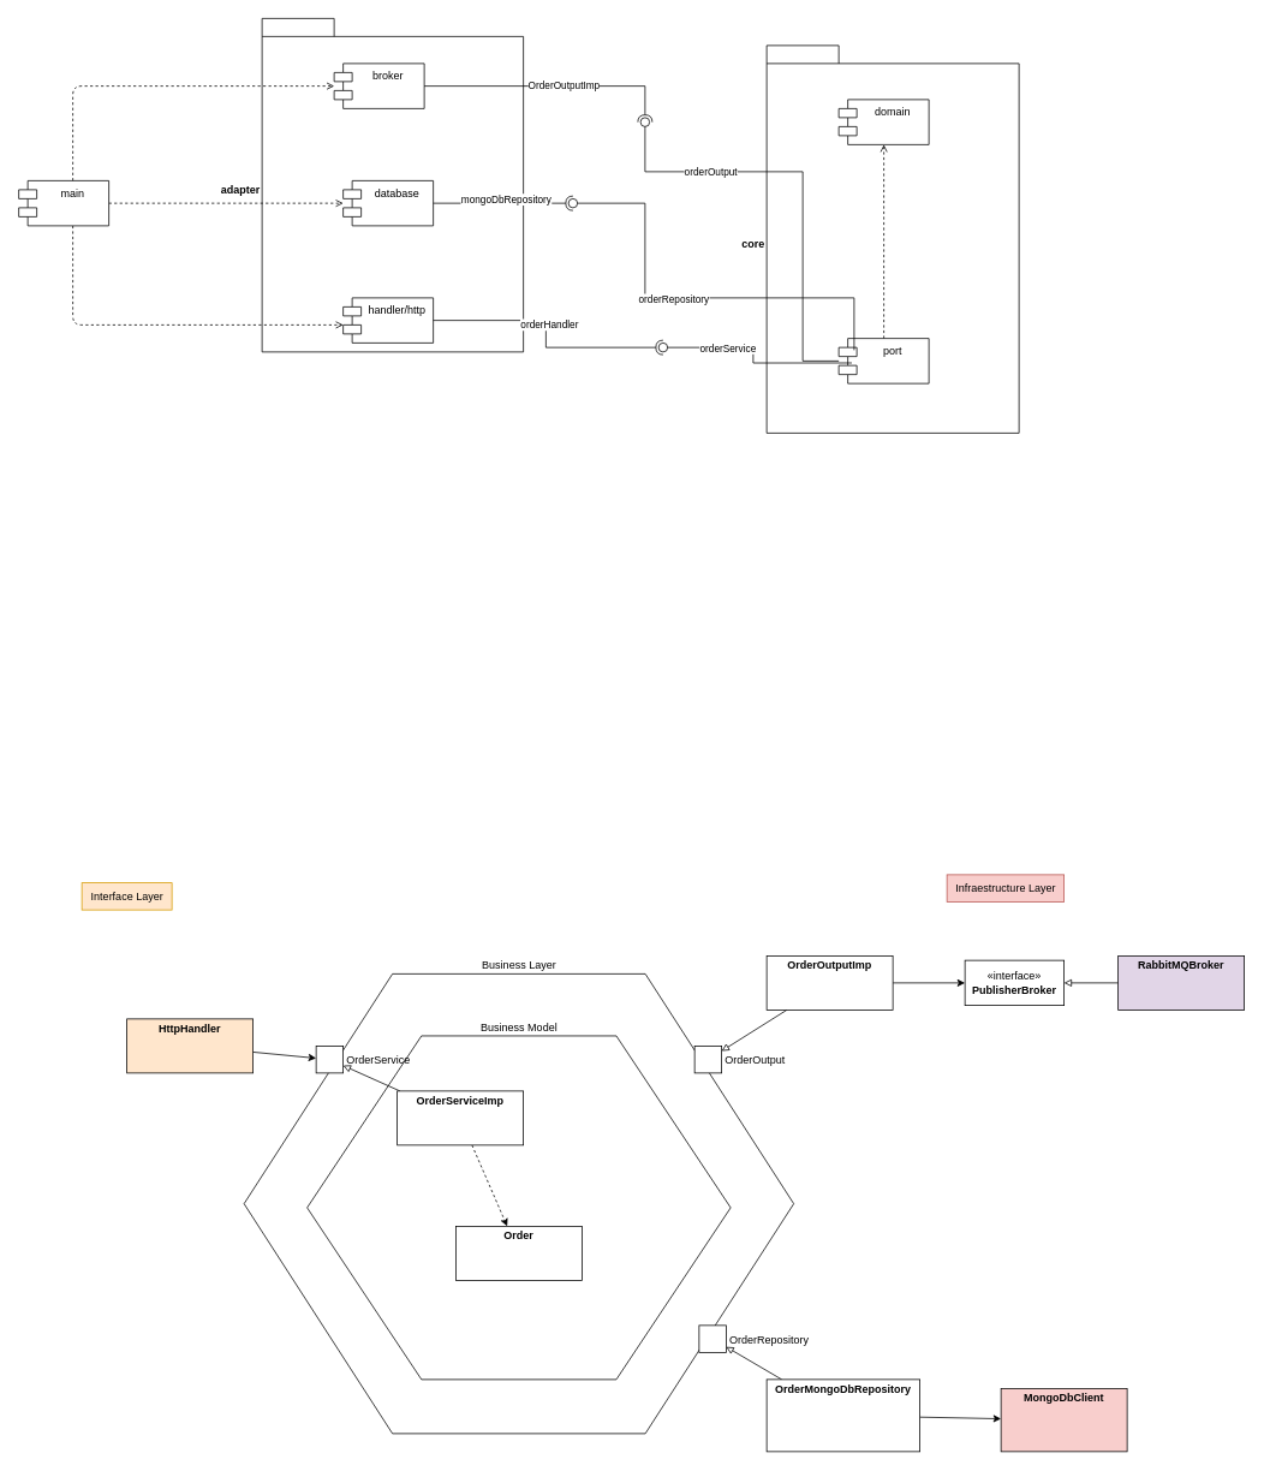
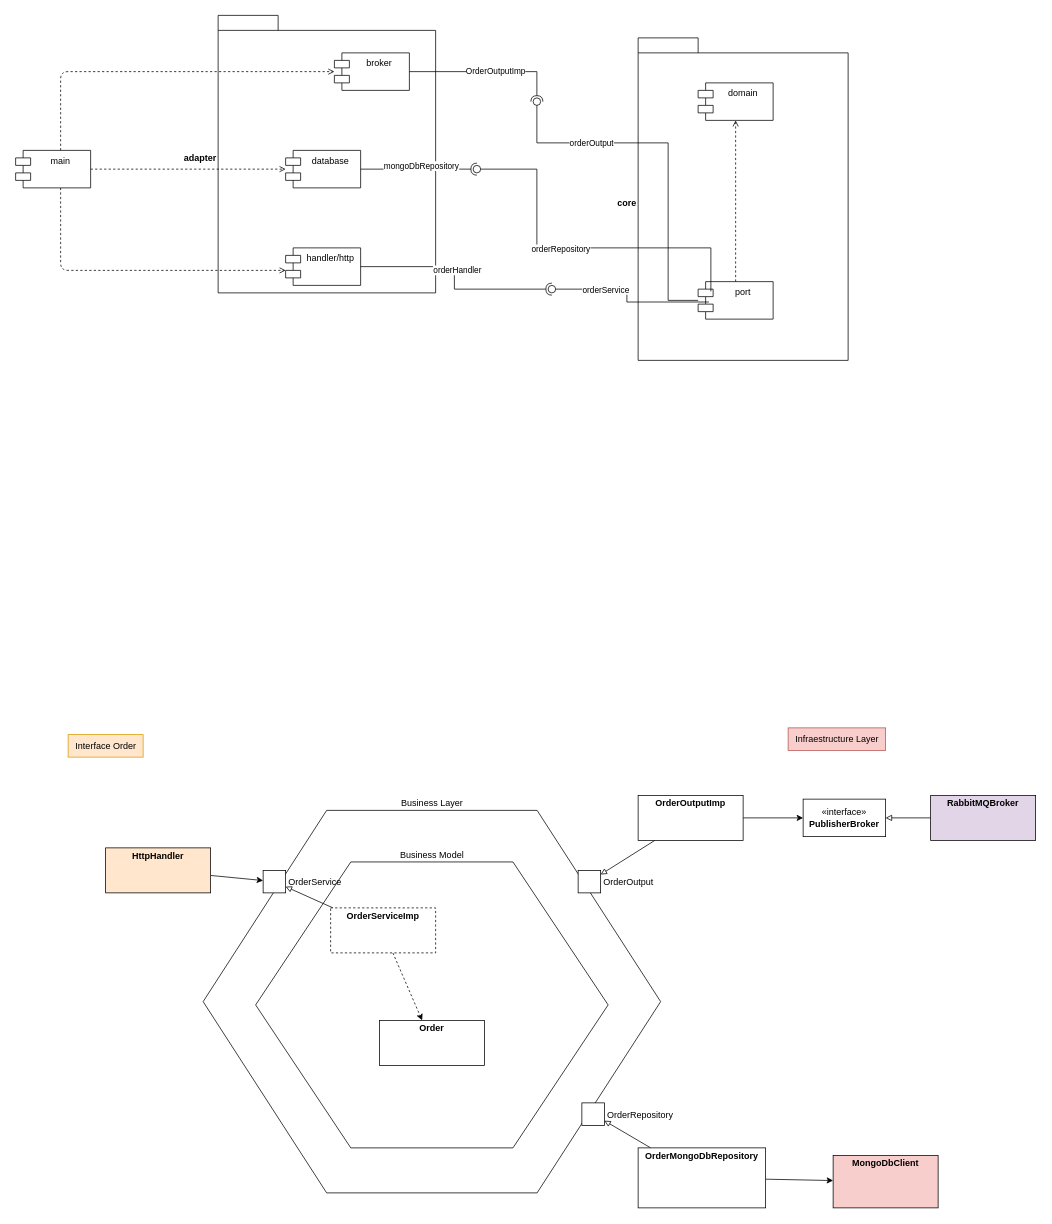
  <mxCell id="0" />
  <mxCell id="1" parent="0" />
  <mxCell id="2" value="Business Layer" style="verticalLabelPosition=top;verticalAlign=bottom;html=1;shape=hexagon;perimeter=hexagonPerimeter2;arcSize=6;size=0.27;labelPosition=center;align=center;" vertex="1" parent="1"><mxGeometry x="270" y="1080" width="610" height="510" as="geometry" /></mxCell>
  <mxCell id="3" value="Business Model" style="verticalLabelPosition=top;verticalAlign=bottom;html=1;shape=hexagon;perimeter=hexagonPerimeter2;arcSize=6;size=0.27;labelPosition=center;align=center;" vertex="1" parent="1"><mxGeometry x="340" y="1148.75" width="470" height="381.25" as="geometry" /></mxCell>
  <mxCell id="4" value="adapter" style="shape=folder;fontStyle=1;spacingTop=10;tabWidth=80;tabHeight=20;tabPosition=left;html=1;whiteSpace=wrap;align=right;verticalAlign=middle;horizontal=1;labelPosition=left;verticalLabelPosition=middle;" vertex="1" parent="1"><mxGeometry x="290" y="20" width="290" height="370" as="geometry" /></mxCell>
  <mxCell id="5" style="edgeStyle=orthogonalEdgeStyle;html=1;endArrow=open;endFill=0;dashed=1;" edge="1" parent="1" source="8" target="9"><mxGeometry relative="1" as="geometry"><Array as="points"><mxPoint x="80" y="95" /></Array></mxGeometry></mxCell>
  <mxCell id="6" style="edgeStyle=orthogonalEdgeStyle;html=1;dashed=1;endArrow=open;endFill=0;" edge="1" parent="1" source="8" target="10"><mxGeometry relative="1" as="geometry"><Array as="points"><mxPoint x="190" y="225" /><mxPoint x="190" y="225" /></Array></mxGeometry></mxCell>
  <mxCell id="7" style="edgeStyle=orthogonalEdgeStyle;html=1;dashed=1;endArrow=open;endFill=0;" edge="1" parent="1" source="8" target="11"><mxGeometry relative="1" as="geometry"><Array as="points"><mxPoint x="80" y="360" /></Array></mxGeometry></mxCell>
  <mxCell id="8" value="main" style="shape=module;align=left;spacingLeft=20;align=center;verticalAlign=top;whiteSpace=wrap;html=1;" vertex="1" parent="1"><mxGeometry x="20" y="200" width="100" height="50" as="geometry" /></mxCell>
- <mxCell id="9" value="broker" style="shape=module;align=left;spacingLeft=20;align=center;verticalAlign=top;whiteSpace=wrap;html=1;" vertex="1" parent="1"><mxGeometry x="370" y="70" width="100" height="50" as="geometry" /></mxCell>
+ <mxCell id="9" value="broker" style="shape=module;align=left;spacingLeft=20;align=center;verticalAlign=top;whiteSpace=wrap;html=1;" vertex="1" parent="1"><mxGeometry x="445" y="70" width="100" height="50" as="geometry" /></mxCell>
  <mxCell id="10" value="database" style="shape=module;align=left;spacingLeft=20;align=center;verticalAlign=top;whiteSpace=wrap;html=1;" vertex="1" parent="1"><mxGeometry x="380" y="200" width="100" height="50" as="geometry" /></mxCell>
  <mxCell id="11" value="handler/http" style="shape=module;align=left;spacingLeft=20;align=center;verticalAlign=top;whiteSpace=wrap;html=1;" vertex="1" parent="1"><mxGeometry x="380" y="330" width="100" height="50" as="geometry" /></mxCell>
  <mxCell id="12" value="core" style="shape=folder;fontStyle=1;spacingTop=10;tabWidth=80;tabHeight=20;tabPosition=left;html=1;whiteSpace=wrap;align=right;verticalAlign=middle;horizontal=1;labelPosition=left;verticalLabelPosition=middle;" vertex="1" parent="1"><mxGeometry x="850" y="50" width="280" height="430" as="geometry" /></mxCell>
  <mxCell id="13" style="edgeStyle=none;html=1;dashed=1;endArrow=open;endFill=0;" edge="1" parent="1" source="14" target="15"><mxGeometry relative="1" as="geometry" /></mxCell>
  <mxCell id="14" value="port" style="shape=module;align=left;spacingLeft=20;align=center;verticalAlign=top;whiteSpace=wrap;html=1;" vertex="1" parent="1"><mxGeometry x="930" y="375" width="100" height="50" as="geometry" /></mxCell>
  <mxCell id="15" value="domain" style="shape=module;align=left;spacingLeft=20;align=center;verticalAlign=top;whiteSpace=wrap;html=1;" vertex="1" parent="1"><mxGeometry x="930" y="110" width="100" height="50" as="geometry" /></mxCell>
  <mxCell id="16" value="" style="rounded=0;orthogonalLoop=1;jettySize=auto;html=1;endArrow=halfCircle;endFill=0;endSize=6;strokeWidth=1;sketch=0;edgeStyle=orthogonalEdgeStyle;" edge="1" target="20" parent="1" source="11"><mxGeometry relative="1" as="geometry"><mxPoint x="790" y="300" as="sourcePoint" /></mxGeometry></mxCell>
  <mxCell id="17" value="orderHandler" style="edgeLabel;html=1;align=center;verticalAlign=middle;resizable=0;points=[];" vertex="1" connectable="0" parent="16"><mxGeometry x="-0.093" y="3" relative="1" as="geometry"><mxPoint as="offset" /></mxGeometry></mxCell>
  <mxCell id="18" value="" style="rounded=0;orthogonalLoop=1;jettySize=auto;html=1;endArrow=oval;endFill=0;sketch=0;sourcePerimeterSpacing=0;targetPerimeterSpacing=0;endSize=10;exitX=0.144;exitY=0.543;exitDx=0;exitDy=0;exitPerimeter=0;edgeStyle=orthogonalEdgeStyle;" edge="1" target="20" parent="1" source="14"><mxGeometry relative="1" as="geometry"><mxPoint x="780" y="400" as="sourcePoint" /></mxGeometry></mxCell>
  <mxCell id="19" value="orderService" style="edgeLabel;html=1;align=center;verticalAlign=middle;resizable=0;points=[];" vertex="1" connectable="0" parent="18"><mxGeometry x="0.731" relative="1" as="geometry"><mxPoint x="41" as="offset" /></mxGeometry></mxCell>
  <mxCell id="20" value="" style="ellipse;whiteSpace=wrap;html=1;align=center;aspect=fixed;fillColor=none;strokeColor=none;resizable=0;perimeter=centerPerimeter;rotatable=0;allowArrows=0;points=[];outlineConnect=1;" vertex="1" parent="1"><mxGeometry x="730" y="380" width="10" height="10" as="geometry" /></mxCell>
  <mxCell id="21" value="" style="rounded=0;orthogonalLoop=1;jettySize=auto;html=1;endArrow=halfCircle;endFill=0;endSize=6;strokeWidth=1;sketch=0;edgeStyle=orthogonalEdgeStyle;" edge="1" target="25" parent="1" source="10"><mxGeometry relative="1" as="geometry"><mxPoint x="710" y="130" as="sourcePoint" /></mxGeometry></mxCell>
  <mxCell id="22" value="mongoDbRepository" style="edgeLabel;html=1;align=center;verticalAlign=middle;resizable=0;points=[];" vertex="1" connectable="0" parent="21"><mxGeometry x="-0.514" y="-3" relative="1" as="geometry"><mxPoint x="42" y="-8" as="offset" /></mxGeometry></mxCell>
  <mxCell id="23" value="" style="rounded=0;orthogonalLoop=1;jettySize=auto;html=1;endArrow=oval;endFill=0;sketch=0;sourcePerimeterSpacing=0;targetPerimeterSpacing=0;endSize=10;exitX=0.17;exitY=0.26;exitDx=0;exitDy=0;exitPerimeter=0;edgeStyle=orthogonalEdgeStyle;" edge="1" target="25" parent="1" source="14"><mxGeometry relative="1" as="geometry"><mxPoint x="760" y="375" as="sourcePoint" /><Array as="points"><mxPoint x="947" y="330" /><mxPoint x="715" y="330" /></Array></mxGeometry></mxCell>
  <mxCell id="24" value="orderRepository" style="edgeLabel;html=1;align=center;verticalAlign=middle;resizable=0;points=[];" vertex="1" connectable="0" parent="23"><mxGeometry x="0.09" y="1" relative="1" as="geometry"><mxPoint as="offset" /></mxGeometry></mxCell>
  <mxCell id="25" value="" style="ellipse;whiteSpace=wrap;html=1;align=center;aspect=fixed;fillColor=none;strokeColor=none;resizable=0;perimeter=centerPerimeter;rotatable=0;allowArrows=0;points=[];outlineConnect=1;" vertex="1" parent="1"><mxGeometry x="630" y="220" width="10" height="10" as="geometry" /></mxCell>
  <mxCell id="26" value="" style="rounded=0;orthogonalLoop=1;jettySize=auto;html=1;endArrow=halfCircle;endFill=0;endSize=6;strokeWidth=1;sketch=0;exitX=1;exitY=0.5;exitDx=0;exitDy=0;edgeStyle=orthogonalEdgeStyle;" edge="1" target="30" parent="1" source="9"><mxGeometry relative="1" as="geometry"><mxPoint x="720" y="375" as="sourcePoint" /></mxGeometry></mxCell>
  <mxCell id="27" value="OrderOutputImp" style="edgeLabel;html=1;align=center;verticalAlign=middle;resizable=0;points=[];" vertex="1" connectable="0" parent="26"><mxGeometry x="0.084" y="2" relative="1" as="geometry"><mxPoint as="offset" /></mxGeometry></mxCell>
  <mxCell id="28" value="" style="rounded=0;orthogonalLoop=1;jettySize=auto;html=1;endArrow=oval;endFill=0;sketch=0;sourcePerimeterSpacing=0;targetPerimeterSpacing=0;endSize=10;edgeStyle=orthogonalEdgeStyle;" edge="1" target="30" parent="1" source="14"><mxGeometry relative="1" as="geometry"><mxPoint x="680" y="375" as="sourcePoint" /><Array as="points"><mxPoint x="890" y="400" /><mxPoint x="890" y="190" /><mxPoint x="715" y="190" /></Array></mxGeometry></mxCell>
  <mxCell id="29" value="orderOutput" style="edgeLabel;html=1;align=center;verticalAlign=middle;resizable=0;points=[];" vertex="1" connectable="0" parent="28"><mxGeometry x="0.471" relative="1" as="geometry"><mxPoint as="offset" /></mxGeometry></mxCell>
  <mxCell id="30" value="" style="ellipse;whiteSpace=wrap;html=1;align=center;aspect=fixed;fillColor=none;strokeColor=none;resizable=0;perimeter=centerPerimeter;rotatable=0;allowArrows=0;points=[];outlineConnect=1;" vertex="1" parent="1"><mxGeometry x="710" y="130" width="10" height="10" as="geometry" /></mxCell>
  <mxCell id="31" value="&lt;p style=&quot;margin:0px;margin-top:4px;text-align:center;&quot;&gt;&lt;b&gt;Order&lt;/b&gt;&lt;/p&gt;" style="verticalAlign=top;align=left;overflow=fill;html=1;whiteSpace=wrap;" vertex="1" parent="1"><mxGeometry x="505" y="1360" width="140" height="60" as="geometry" /></mxCell>
  <mxCell id="32" style="edgeStyle=none;html=1;" edge="1" parent="1" source="33" target="40"><mxGeometry relative="1" as="geometry" /></mxCell>
  <mxCell id="33" value="&lt;p style=&quot;margin:0px;margin-top:4px;text-align:center;&quot;&gt;&lt;b&gt;HttpHandler&lt;/b&gt;&lt;/p&gt;" style="verticalAlign=top;align=left;overflow=fill;html=1;whiteSpace=wrap;fillColor=#ffe6cc;" vertex="1" parent="1"><mxGeometry x="140" y="1130" width="140" height="60" as="geometry" /></mxCell>
- <mxCell id="34" value="Interface Layer" style="text;html=1;align=center;verticalAlign=middle;resizable=0;points=[];autosize=1;strokeColor=#d79b00;fillColor=#ffe6cc;" vertex="1" parent="1"><mxGeometry x="90" y="979" width="100" height="30" as="geometry" /></mxCell>
+ <mxCell id="34" value="Interface Order" style="text;html=1;align=center;verticalAlign=middle;resizable=0;points=[];autosize=1;strokeColor=#d79b00;fillColor=#ffe6cc;" vertex="1" parent="1"><mxGeometry x="90" y="979" width="100" height="30" as="geometry" /></mxCell>
  <mxCell id="35" value="Infraestructure Layer" style="text;html=1;align=center;verticalAlign=middle;resizable=0;points=[];autosize=1;strokeColor=#b85450;fillColor=#f8cecc;" vertex="1" parent="1"><mxGeometry x="1050" y="970" width="130" height="30" as="geometry" /></mxCell>
  <mxCell id="36" value="OrderRepository" style="fontStyle=0;labelPosition=right;verticalLabelPosition=middle;align=left;verticalAlign=middle;spacingLeft=2;" vertex="1" parent="1"><mxGeometry x="775" y="1470" width="30" height="30" as="geometry" /></mxCell>
  <mxCell id="37" style="edgeStyle=none;html=1;endArrow=block;endFill=0;" edge="1" parent="1" source="39" target="40"><mxGeometry relative="1" as="geometry" /></mxCell>
  <mxCell id="38" style="edgeStyle=none;html=1;dashed=1;endArrow=classic;endFill=1;" edge="1" parent="1" source="39" target="31"><mxGeometry relative="1" as="geometry" /></mxCell>
- <mxCell id="39" value="&lt;p style=&quot;margin:0px;margin-top:4px;text-align:center;&quot;&gt;&lt;b&gt;OrderServiceImp&lt;/b&gt;&lt;/p&gt;" style="verticalAlign=top;align=left;overflow=fill;html=1;whiteSpace=wrap;" vertex="1" parent="1"><mxGeometry x="440" y="1210" width="140" height="60" as="geometry" /></mxCell>
+ <mxCell id="39" value="&lt;p style=&quot;margin:0px;margin-top:4px;text-align:center;&quot;&gt;&lt;b&gt;OrderServiceImp&lt;/b&gt;&lt;/p&gt;" style="verticalAlign=top;align=left;overflow=fill;html=1;whiteSpace=wrap;dashed=1;" vertex="1" parent="1"><mxGeometry x="440" y="1210" width="140" height="60" as="geometry" /></mxCell>
  <mxCell id="40" value="OrderService" style="fontStyle=0;labelPosition=right;verticalLabelPosition=middle;align=left;verticalAlign=middle;spacingLeft=2;" vertex="1" parent="1"><mxGeometry x="350" y="1160" width="30" height="30" as="geometry" /></mxCell>
  <mxCell id="41" value="OrderOutput" style="fontStyle=0;labelPosition=right;verticalLabelPosition=middle;align=left;verticalAlign=middle;spacingLeft=2;" vertex="1" parent="1"><mxGeometry x="770" y="1160" width="30" height="30" as="geometry" /></mxCell>
  <mxCell id="42" style="edgeStyle=none;html=1;endArrow=block;endFill=0;" edge="1" parent="1" source="44" target="41"><mxGeometry relative="1" as="geometry" /></mxCell>
  <mxCell id="43" style="edgeStyle=none;html=1;" edge="1" parent="1" source="44" target="47"><mxGeometry relative="1" as="geometry" /></mxCell>
  <mxCell id="44" value="&lt;p style=&quot;margin:0px;margin-top:4px;text-align:center;&quot;&gt;&lt;b&gt;OrderOutputImp&lt;/b&gt;&lt;/p&gt;" style="verticalAlign=top;align=left;overflow=fill;html=1;whiteSpace=wrap;" vertex="1" parent="1"><mxGeometry x="850" y="1060" width="140" height="60" as="geometry" /></mxCell>
  <mxCell id="45" style="edgeStyle=none;html=1;endArrow=block;endFill=0;" edge="1" parent="1" source="46" target="47"><mxGeometry relative="1" as="geometry" /></mxCell>
  <mxCell id="46" value="&lt;p style=&quot;margin:0px;margin-top:4px;text-align:center;&quot;&gt;&lt;b&gt;RabbitMQBroker&lt;/b&gt;&lt;/p&gt;" style="verticalAlign=top;align=left;overflow=fill;html=1;whiteSpace=wrap;fillColor=#e1d5e7;" vertex="1" parent="1"><mxGeometry x="1240" y="1060" width="140" height="60" as="geometry" /></mxCell>
  <mxCell id="47" value="«interface»&lt;br&gt;&lt;b&gt;PublisherBroker&lt;/b&gt;" style="html=1;whiteSpace=wrap;" vertex="1" parent="1"><mxGeometry x="1070" y="1065" width="110" height="50" as="geometry" /></mxCell>
  <mxCell id="48" style="edgeStyle=none;html=1;endArrow=block;endFill=0;" edge="1" parent="1" source="50" target="36"><mxGeometry relative="1" as="geometry" /></mxCell>
  <mxCell id="49" style="edgeStyle=none;html=1;" edge="1" parent="1" source="50" target="51"><mxGeometry relative="1" as="geometry" /></mxCell>
  <mxCell id="50" value="&lt;p style=&quot;margin:0px;margin-top:4px;text-align:center;&quot;&gt;&lt;b&gt;OrderMongoDbRepository&lt;/b&gt;&lt;/p&gt;" style="verticalAlign=top;align=left;overflow=fill;html=1;whiteSpace=wrap;" vertex="1" parent="1"><mxGeometry x="850" y="1530" width="170" height="80" as="geometry" /></mxCell>
  <mxCell id="51" value="&lt;p style=&quot;margin:0px;margin-top:4px;text-align:center;&quot;&gt;&lt;b&gt;MongoDbClient&lt;/b&gt;&lt;/p&gt;" style="verticalAlign=top;align=left;overflow=fill;html=1;whiteSpace=wrap;fillColor=#f8cecc;" vertex="1" parent="1"><mxGeometry x="1110" y="1540" width="140" height="70" as="geometry" /></mxCell>
